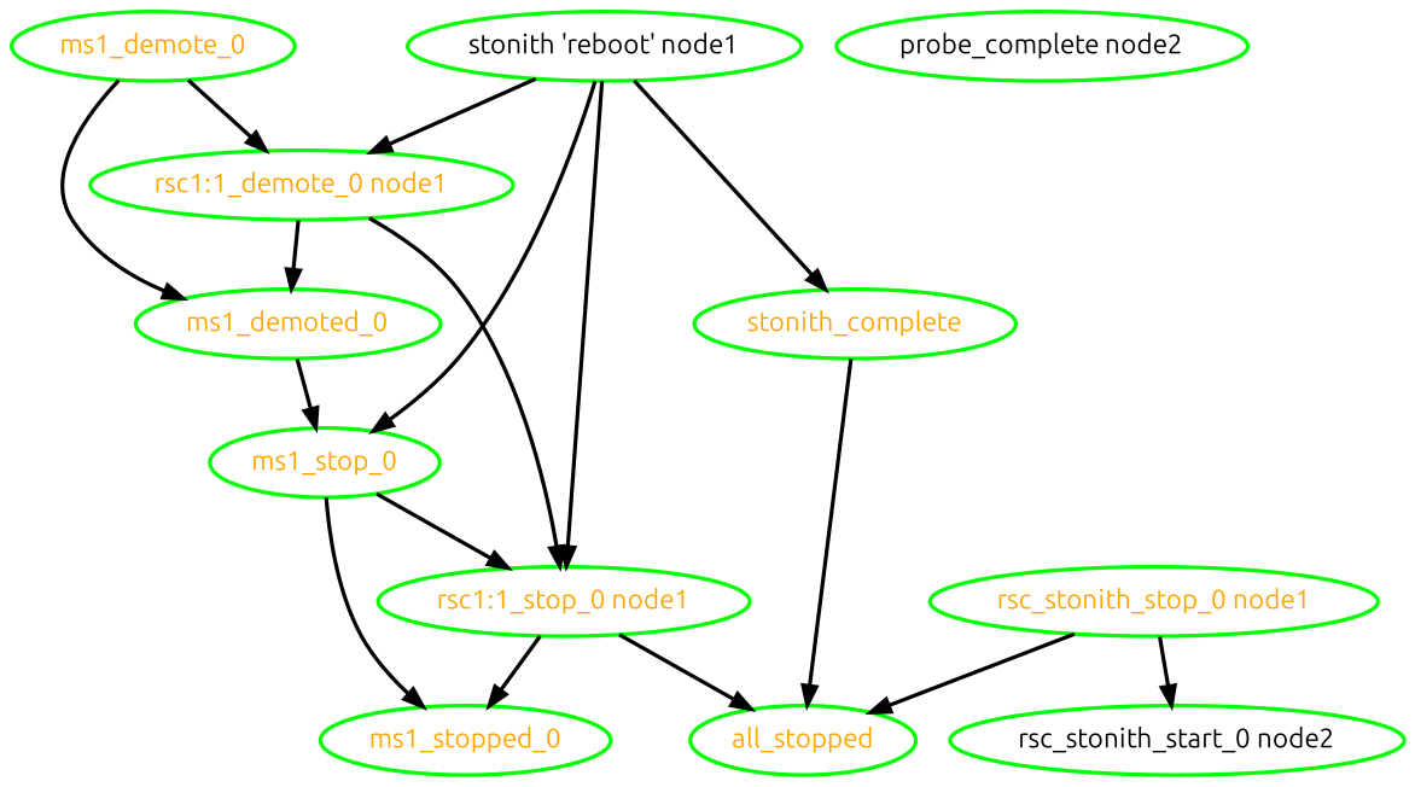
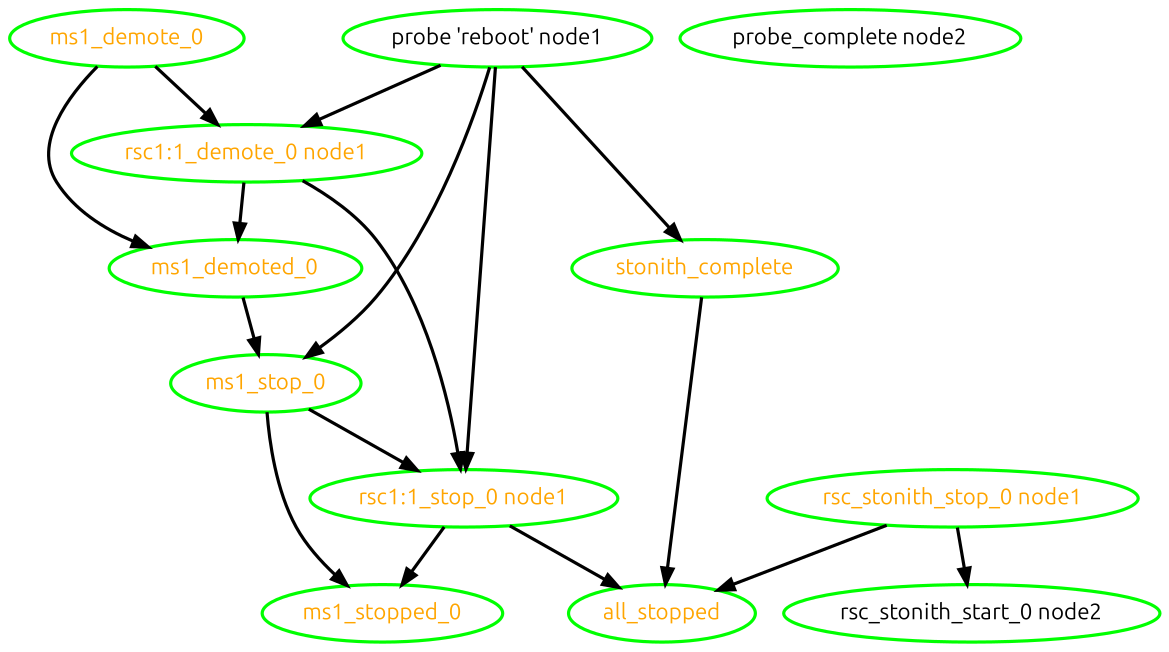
  digraph {
    fontname=Ubuntu
    node [color=green fontcolor=orange style=bold fontname=Ubuntu]
    edge [style=bold fontname=Ubuntu]
    all_stopped
    ms1_demote_0
    ms1_demoted_0
    "rsc1:1_demote_0 node1"
    ms1_stop_0
    "rsc1:1_stop_0 node1"
    ms1_stopped_0
    "probe_complete node2" [fontcolor=black]
    "rsc_stonith_start_0 node2" [fontcolor=black]
    "rsc_stonith_stop_0 node1"
-   "stonith 'reboot' node1" [fontcolor=black]
+   "stonith 'reboot' node1" [fontcolor=black label="probe 'reboot' node1"]
    stonith_complete
    ms1_demote_0 -> ms1_demoted_0
    ms1_demote_0 -> "rsc1:1_demote_0 node1"
    ms1_demoted_0 -> ms1_stop_0
    "rsc1:1_demote_0 node1" -> ms1_demoted_0
    "rsc1:1_demote_0 node1" -> "rsc1:1_stop_0 node1"
    ms1_stop_0 -> "rsc1:1_stop_0 node1"
    ms1_stop_0 -> ms1_stopped_0
    "rsc1:1_stop_0 node1" -> all_stopped
    "rsc1:1_stop_0 node1" -> ms1_stopped_0
    "rsc_stonith_stop_0 node1" -> all_stopped
    "rsc_stonith_stop_0 node1" -> "rsc_stonith_start_0 node2"
    "stonith 'reboot' node1" -> "rsc1:1_demote_0 node1"
    "stonith 'reboot' node1" -> ms1_stop_0
    "stonith 'reboot' node1" -> "rsc1:1_stop_0 node1"
    "stonith 'reboot' node1" -> stonith_complete
    stonith_complete -> all_stopped
  }
